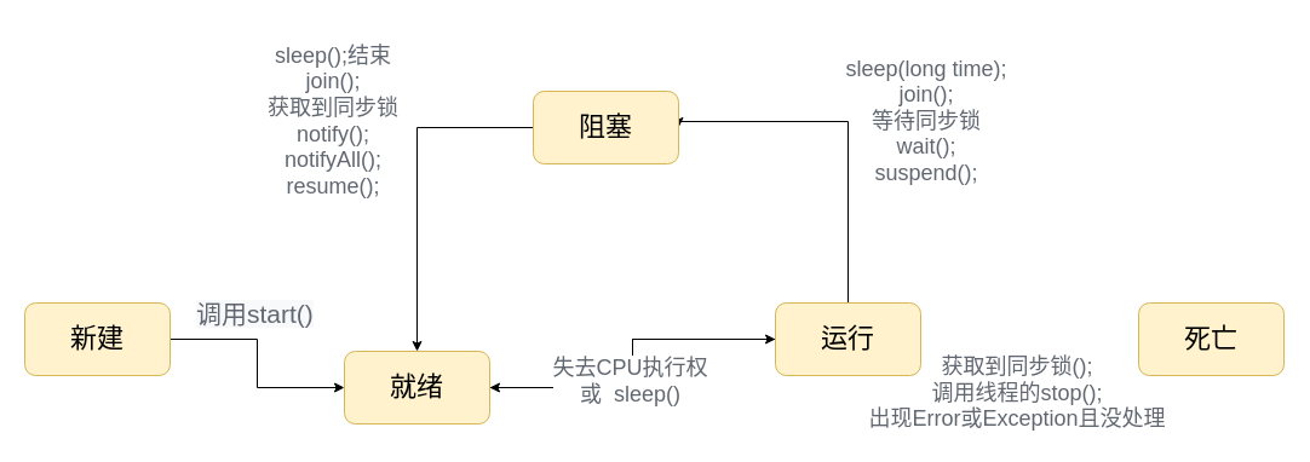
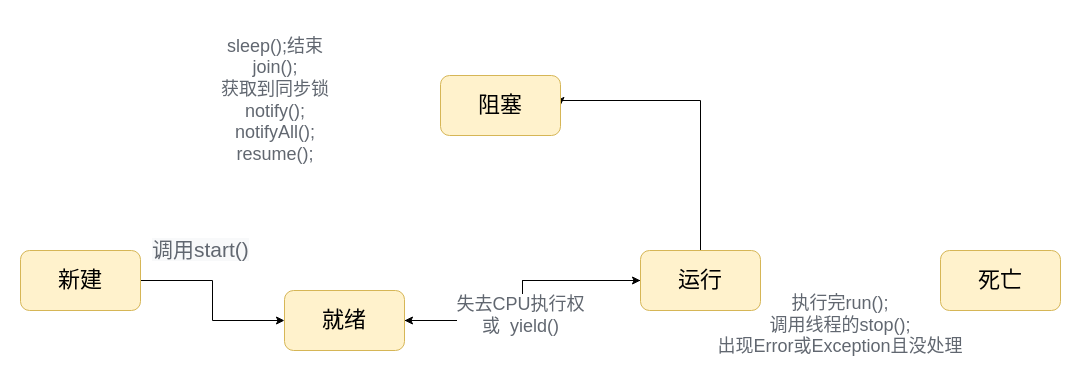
  <mxCell id="0" />
  <mxCell id="1" parent="0" />
  <mxCell id="2" style="edgeStyle=orthogonalEdgeStyle;rounded=0;orthogonalLoop=1;jettySize=auto;html=1;entryX=0;entryY=0.5;entryDx=0;entryDy=0;fontSize=22;" edge="1" parent="1" source="3" target="5"><mxGeometry relative="1" as="geometry" /></mxCell>
  <mxCell id="3" value="新建" style="rounded=1;whiteSpace=wrap;html=1;fillColor=#fff2cc;strokeColor=#d6b656;fontSize=22;" vertex="1" parent="1"><mxGeometry x="20" y="250" width="120" height="60" as="geometry" /></mxCell>
  <mxCell id="4" style="edgeStyle=orthogonalEdgeStyle;rounded=0;orthogonalLoop=1;jettySize=auto;html=1;entryX=0;entryY=0.5;entryDx=0;entryDy=0;fontSize=22;" edge="1" parent="1" source="5" target="9"><mxGeometry relative="1" as="geometry" /></mxCell>
  <mxCell id="5" value="就绪" style="rounded=1;whiteSpace=wrap;html=1;fillColor=#fff2cc;strokeColor=#d6b656;fontSize=22;" vertex="1" parent="1"><mxGeometry x="284" y="290" width="120" height="60" as="geometry" /></mxCell>
- <mxCell id="6" value="&lt;span style=&quot;font-family: helvetica; font-size: 21px; font-style: normal; font-weight: 400; letter-spacing: normal; text-align: center; text-indent: 0px; text-transform: none; word-spacing: 0px; background-color: rgb(248, 249, 250); display: inline; float: none;&quot;&gt;调用start()&lt;/span&gt;" style="text;whiteSpace=wrap;html=1;fontSize=21;fontColor=#616770;" vertex="1" parent="1"><mxGeometry x="160" y="240" width="110" height="40" as="geometry" /></mxCell>
+ <mxCell id="6" value="&lt;span style=&quot;font-family: helvetica; font-size: 21px; font-style: normal; font-weight: 400; letter-spacing: normal; text-align: center; text-indent: 0px; text-transform: none; word-spacing: 0px; background-color: rgb(248, 249, 250); display: inline; float: none;&quot;&gt;调用start()&lt;/span&gt;" style="text;whiteSpace=wrap;html=1;fontSize=21;fontColor=#616770;" vertex="1" parent="1"><mxGeometry x="150" y="230" width="110" height="40" as="geometry" /></mxCell>
  <mxCell id="7" style="edgeStyle=orthogonalEdgeStyle;rounded=0;orthogonalLoop=1;jettySize=auto;html=1;entryX=1;entryY=0.5;entryDx=0;entryDy=0;fontSize=18;fontColor=#616770;" edge="1" parent="1" source="9" target="5"><mxGeometry relative="1" as="geometry" /></mxCell>
  <mxCell id="8" style="edgeStyle=orthogonalEdgeStyle;rounded=0;orthogonalLoop=1;jettySize=auto;html=1;entryX=1;entryY=0.5;entryDx=0;entryDy=0;fontSize=18;fontColor=#616770;" edge="1" parent="1" source="9" target="14"><mxGeometry relative="1" as="geometry"><Array as="points"><mxPoint x="700" y="100" /></Array></mxGeometry></mxCell>
  <mxCell id="9" value="运行" style="rounded=1;whiteSpace=wrap;html=1;fillColor=#fff2cc;strokeColor=#d6b656;fontSize=22;" vertex="1" parent="1"><mxGeometry x="640" y="250" width="120" height="60" as="geometry" /></mxCell>
- <mxCell id="10" value="失去CPU执行权&lt;br style=&quot;font-size: 18px;&quot;&gt;或&amp;nbsp; sleep()" style="text;html=1;align=center;verticalAlign=middle;resizable=0;points=[];autosize=1;fontSize=18;fontStyle=0;labelBackgroundColor=#ffffff;fontColor=#616770;" vertex="1" parent="1"><mxGeometry x="450" y="290" width="140" height="50" as="geometry" /></mxCell>
+ <mxCell id="10" value="失去CPU执行权&lt;br style=&quot;font-size: 18px;&quot;&gt;或&amp;nbsp; yield()" style="text;html=1;align=center;verticalAlign=middle;resizable=0;points=[];autosize=1;fontSize=18;fontStyle=0;labelBackgroundColor=#ffffff;fontColor=#616770;" vertex="1" parent="1"><mxGeometry x="450" y="290" width="140" height="50" as="geometry" /></mxCell>
  <mxCell id="11" value="死亡" style="rounded=1;whiteSpace=wrap;html=1;fillColor=#fff2cc;strokeColor=#d6b656;fontSize=22;" vertex="1" parent="1"><mxGeometry x="940" y="250" width="120" height="60" as="geometry" /></mxCell>
- <mxCell id="12" value="获取到同步锁();&lt;br&gt;调用线程的stop();&lt;br&gt;出现Error或Exception且没处理" style="text;html=1;strokeColor=none;fillColor=none;align=center;verticalAlign=middle;whiteSpace=wrap;rounded=0;fontSize=18;fontColor=#616770;" vertex="1" parent="1"><mxGeometry x="660" y="290" width="360" height="70" as="geometry" /></mxCell>
- <mxCell id="13" style="edgeStyle=orthogonalEdgeStyle;rounded=0;orthogonalLoop=1;jettySize=auto;html=1;fontSize=18;fontColor=#616770;" edge="1" parent="1" source="14" target="5"><mxGeometry relative="1" as="geometry" /></mxCell>
+ <mxCell id="12" value="执行完run();&lt;br&gt;调用线程的stop();&lt;br&gt;出现Error或Exception且没处理" style="text;html=1;strokeColor=none;fillColor=none;align=center;verticalAlign=middle;whiteSpace=wrap;rounded=0;fontSize=18;fontColor=#616770;" vertex="1" parent="1"><mxGeometry x="660" y="290" width="360" height="70" as="geometry" /></mxCell>
  <mxCell id="14" value="阻塞" style="rounded=1;whiteSpace=wrap;html=1;fillColor=#fff2cc;strokeColor=#d6b656;fontSize=22;" vertex="1" parent="1"><mxGeometry x="440" y="75" width="120" height="60" as="geometry" /></mxCell>
- <mxCell id="15" value="sleep(long time);&lt;br&gt;join();&lt;br&gt;等待同步锁&lt;br&gt;wait();&lt;br&gt;suspend();&lt;br&gt;" style="text;html=1;strokeColor=none;fillColor=none;align=center;verticalAlign=middle;whiteSpace=wrap;rounded=0;fontSize=18;fontColor=#616770;" vertex="1" parent="1"><mxGeometry x="690" y="20" width="150" height="160" as="geometry" /></mxCell>
  <mxCell id="16" value="sleep();结束&lt;br&gt;join();&lt;br&gt;获取到同步锁&lt;br&gt;notify();&lt;br&gt;notifyAll();&lt;br&gt;resume();" style="text;html=1;strokeColor=none;fillColor=none;align=center;verticalAlign=middle;whiteSpace=wrap;rounded=0;fontSize=18;fontColor=#616770;spacingTop=0;spacing=19;" vertex="1" parent="1"><mxGeometry x="200" y="20" width="150" height="160" as="geometry" /></mxCell>
